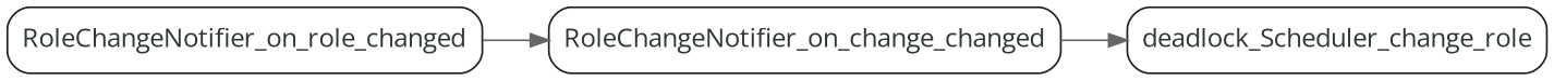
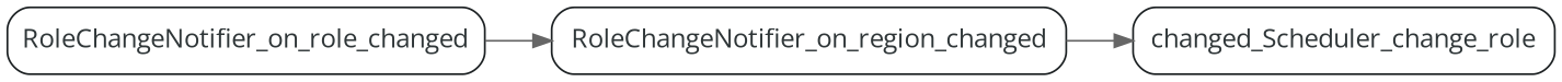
  digraph {
    fontname="Open Sans"
    newrank=true
    rankdir=LR
    node [color="#1c2123" fontcolor="#2f3638" fontname="Open Sans" shape=box style=rounded]
    edge [color=gray40 fontname="Open Sans"]
-   RoleChangeNotifier_on_region_changed [label=RoleChangeNotifier_on_change_changed]
-   deadlock_Scheduler_change_role
+   RoleChangeNotifier_on_region_changed
+   deadlock_Scheduler_change_role [label=changed_Scheduler_change_role]
    RoleChangeNotifier_on_role_changed
    RoleChangeNotifier_on_region_changed -> deadlock_Scheduler_change_role
    RoleChangeNotifier_on_role_changed -> RoleChangeNotifier_on_region_changed
  }
